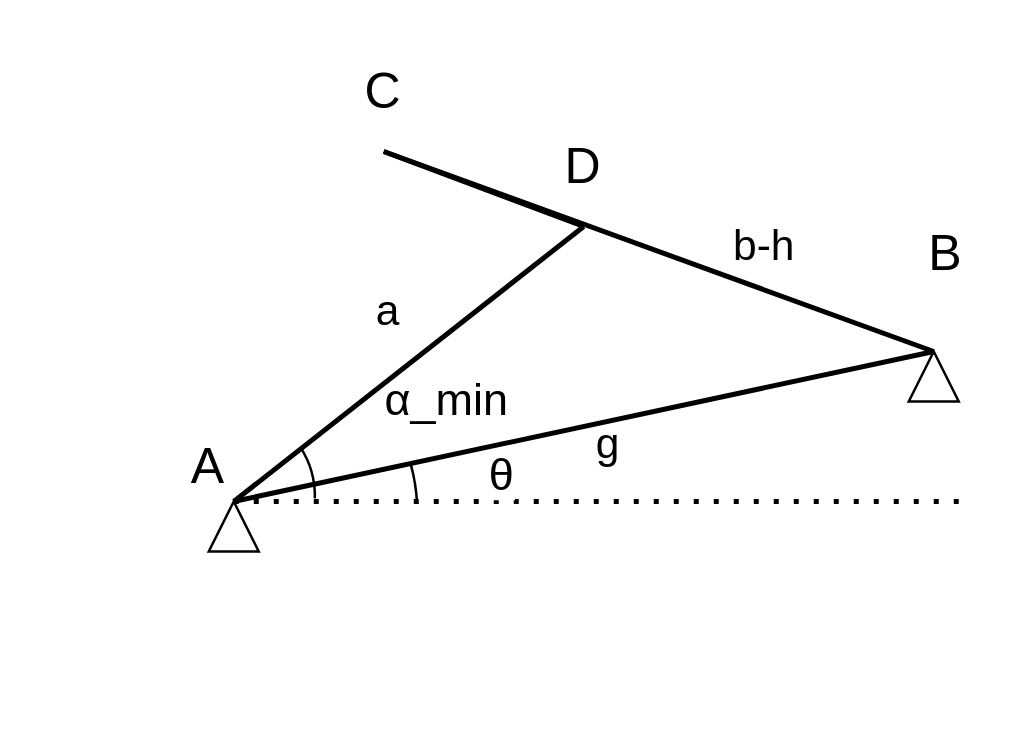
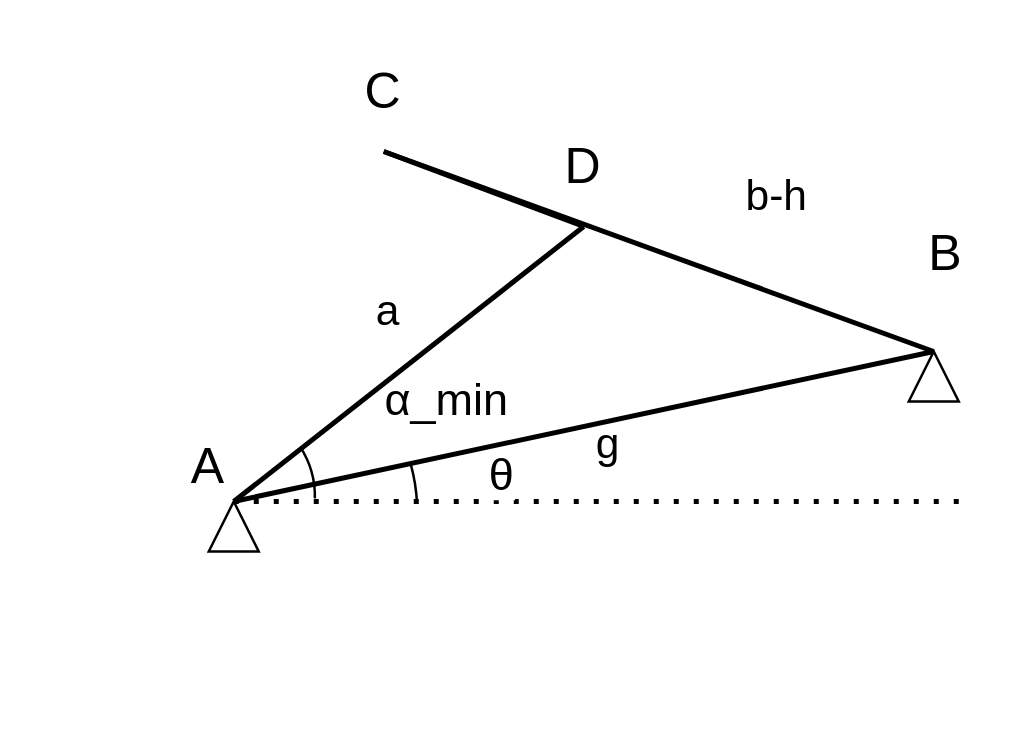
  <mxCell id="0" />
  <mxCell id="1" parent="0" />
  <mxCell id="2" value="" style="triangle;whiteSpace=wrap;html=1;rotation=-90;" parent="1" vertex="1"><mxGeometry x="83" y="200" width="20" height="20" as="geometry" /></mxCell>
  <mxCell id="3" value="" style="triangle;whiteSpace=wrap;html=1;rotation=-90;" parent="1" vertex="1"><mxGeometry x="363" y="140" width="20" height="20" as="geometry" /></mxCell>
  <mxCell id="4" value="" style="endArrow=none;html=1;rounded=0;exitX=1;exitY=0.5;exitDx=0;exitDy=0;entryX=1;entryY=0.5;entryDx=0;entryDy=0;strokeWidth=2;" parent="1" source="2" target="3" edge="1"><mxGeometry width="50" height="50" relative="1" as="geometry"><mxPoint x="143" y="230" as="sourcePoint" /><mxPoint x="193" y="180" as="targetPoint" /></mxGeometry></mxCell>
  <mxCell id="5" value="" style="endArrow=none;html=1;rounded=0;exitX=1;exitY=0.5;exitDx=0;exitDy=0;strokeWidth=2;" parent="1" source="2" edge="1"><mxGeometry width="50" height="50" relative="1" as="geometry"><mxPoint x="143" y="230" as="sourcePoint" /><mxPoint x="233" y="90" as="targetPoint" /></mxGeometry></mxCell>
  <mxCell id="6" value="" style="endArrow=none;html=1;rounded=0;entryX=1;entryY=0.5;entryDx=0;entryDy=0;strokeWidth=2;" parent="1" target="3" edge="1"><mxGeometry width="50" height="50" relative="1" as="geometry"><mxPoint x="153" y="60" as="sourcePoint" /><mxPoint x="193" y="180" as="targetPoint" /></mxGeometry></mxCell>
  <mxCell id="7" value="" style="endArrow=none;html=1;rounded=0;strokeWidth=2;" parent="1" edge="1"><mxGeometry width="50" height="50" relative="1" as="geometry"><mxPoint x="233" y="90" as="sourcePoint" /><mxPoint x="153" y="60" as="targetPoint" /></mxGeometry></mxCell>
  <mxCell id="8" value="A" style="text;html=1;align=center;verticalAlign=middle;whiteSpace=wrap;rounded=0;fontSize=20;" parent="1" vertex="1"><mxGeometry x="73" y="170" width="20" height="30" as="geometry" /></mxCell>
  <mxCell id="9" value="B" style="text;html=1;align=center;verticalAlign=middle;whiteSpace=wrap;rounded=0;fontSize=20;" parent="1" vertex="1"><mxGeometry x="368" y="85" width="20" height="30" as="geometry" /></mxCell>
  <mxCell id="10" value="C" style="text;html=1;align=center;verticalAlign=middle;whiteSpace=wrap;rounded=0;fontSize=20;" parent="1" vertex="1"><mxGeometry x="143" y="20" width="20" height="30" as="geometry" /></mxCell>
  <mxCell id="11" value="D" style="text;html=1;align=center;verticalAlign=middle;whiteSpace=wrap;rounded=0;fontSize=20;" parent="1" vertex="1"><mxGeometry x="223" y="50" width="20" height="30" as="geometry" /></mxCell>
  <mxCell id="12" value="" style="endArrow=none;dashed=1;html=1;dashPattern=1 3;strokeWidth=2;rounded=0;exitX=1;exitY=1;exitDx=0;exitDy=0;" parent="1" source="8" edge="1"><mxGeometry width="50" height="50" relative="1" as="geometry"><mxPoint x="143" y="230" as="sourcePoint" /><mxPoint x="383" y="200" as="targetPoint" /></mxGeometry></mxCell>
  <mxCell id="13" value="" style="verticalLabelPosition=bottom;verticalAlign=top;html=1;shape=mxgraph.basic.arc;startAngle=0.242;endAngle=0.345;rotation=-30;" parent="1" vertex="1"><mxGeometry x="63.42" y="160.99" width="61.17" height="67.79" as="geometry" /></mxCell>
  <mxCell id="14" value="" style="verticalLabelPosition=bottom;verticalAlign=top;html=1;shape=mxgraph.basic.arc;startAngle=0.417;endAngle=0.452;rotation=-75;" parent="1" vertex="1"><mxGeometry x="20.83" y="130" width="144.34" height="146.95" as="geometry" /></mxCell>
  <mxCell id="15" value="&lt;span style=&quot;font-family: Arial, sans-serif; text-align: left; text-wrap-mode: wrap; background-color: rgb(255, 255, 255);&quot;&gt;&lt;font style=&quot;font-size: 18px;&quot;&gt;α_min&lt;/font&gt;&lt;/span&gt;" style="text;html=1;align=center;verticalAlign=middle;resizable=0;points=[];autosize=1;strokeColor=none;fillColor=none;" parent="1" vertex="1"><mxGeometry x="143" y="140" width="70" height="40" as="geometry" /></mxCell>
  <mxCell id="16" value="&lt;span style=&quot;font-family: Arial, sans-serif; font-size: 18px; text-align: left; text-wrap-mode: wrap; background-color: rgb(255, 255, 255);&quot;&gt;θ&lt;/span&gt;" style="text;html=1;align=center;verticalAlign=middle;resizable=0;points=[];autosize=1;strokeColor=none;fillColor=none;fontSize=18;fontColor=#000000;" parent="1" vertex="1"><mxGeometry x="185" y="170" width="30" height="40" as="geometry" /></mxCell>
  <mxCell id="17" value="a" style="text;html=1;align=center;verticalAlign=middle;whiteSpace=wrap;rounded=0;fontSize=17;" parent="1" vertex="1"><mxGeometry x="145.17" y="110" width="20" height="30" as="geometry" /></mxCell>
- <mxCell id="18" value="b-h" style="text;html=1;align=center;verticalAlign=middle;whiteSpace=wrap;rounded=0;fontSize=17;" parent="1" vertex="1"><mxGeometry x="288" y="84" width="35" height="30" as="geometry" /></mxCell>
+ <mxCell id="18" value="b-h" style="text;html=1;align=center;verticalAlign=middle;whiteSpace=wrap;rounded=0;fontSize=17;" parent="1" vertex="1"><mxGeometry x="293" y="64" width="35" height="30" as="geometry" /></mxCell>
  <mxCell id="19" value="g" style="text;html=1;align=center;verticalAlign=middle;whiteSpace=wrap;rounded=0;fontSize=17;" parent="1" vertex="1"><mxGeometry x="233" y="163" width="20" height="30" as="geometry" /></mxCell>
